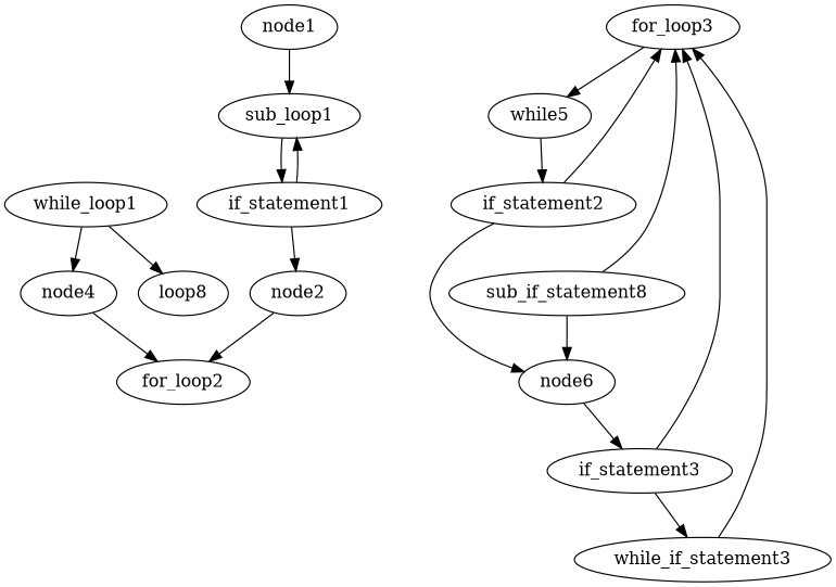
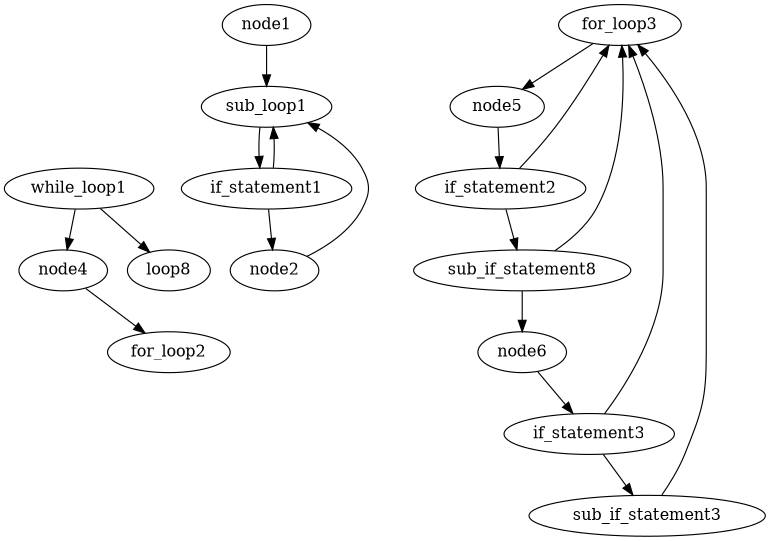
  digraph {
    n1 [label=sub_loop1]
    node1
    if_statement1
    node2
    while_loop1
    node4
    n7 [label=loop8]
    for_loop2
    for_loop3
-   node5 [label=while5]
+   node5
    if_statement2
    n12 [label=sub_if_statement8]
    node6
    if_statement3
-   sub_if_statement3 [label=while_if_statement3]
+   sub_if_statement3
    n1 -> if_statement1
    node1 -> n1
    if_statement1 -> n1
    if_statement1 -> node2
-   node2 -> for_loop2
+   node2 -> n1
    while_loop1 -> node4
    while_loop1 -> n7
    node4 -> for_loop2
    for_loop3 -> node5
    node5 -> if_statement2
    if_statement2 -> for_loop3
-   if_statement2 -> node6
+   if_statement2 -> n12
    n12 -> for_loop3
    n12 -> node6
    node6 -> if_statement3
    if_statement3 -> for_loop3
    if_statement3 -> sub_if_statement3
    sub_if_statement3 -> for_loop3
  }
